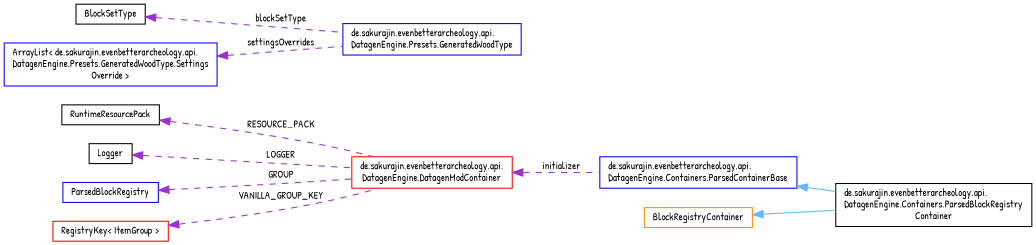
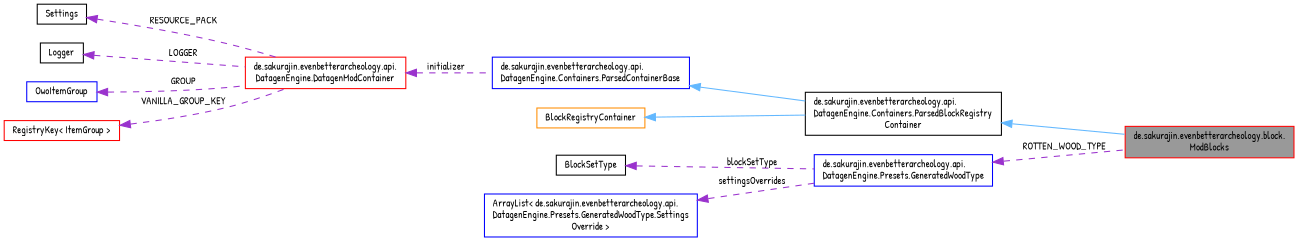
  digraph {
    fontname="Patrick Hand"
    rankdir=LR
    node [color=black fillcolor=white fontname="Patrick Hand" fontsize=10 shape=box style=filled]
    edge [color=darkorchid3 dir=back fontname="Patrick Hand" fontsize=10 labelfontname=Helvetica labelfontsize=10 style=dashed]
+   n1 [color=red fillcolor=grey60 fontcolor=black height=0.2 label="de.sakurajin.evenbetterarcheology.block.\lModBlocks" width=0.4]
    n2 [height=0.2 label="de.sakurajin.evenbetterarcheology.api.\lDatagenEngine.Containers.ParsedBlockRegistry\lContainer" width=0.4]
    n3 [color=blue height=0.2 label="de.sakurajin.evenbetterarcheology.api.\lDatagenEngine.Containers.ParsedContainerBase" width=0.4]
    n4 [color=red height=0.2 label="de.sakurajin.evenbetterarcheology.api.\lDatagenEngine.DatagenModContainer" width=0.4]
-   n5 [height=0.2 label=RuntimeResourcePack width=0.4]
+   n5 [height=0.2 label=Settings width=0.4]
    n6 [height=0.2 label=Logger width=0.4]
-   n7 [color=blue height=0.2 label=ParsedBlockRegistry width=0.4]
+   n7 [color=blue height=0.2 label=OwoItemGroup width=0.4]
    n8 [color=red height=0.2 label="RegistryKey\< ItemGroup \>" width=0.4]
    n9 [color=darkorange height=0.2 label=BlockRegistryContainer width=0.4]
    n10 [color=blue height=0.2 label="de.sakurajin.evenbetterarcheology.api.\lDatagenEngine.Presets.GeneratedWoodType" width=0.4]
    n11 [height=0.2 label=BlockSetType width=0.4]
    n12 [color=blue height=0.2 label="ArrayList\< de.sakurajin.evenbetterarcheology.api.\lDatagenEngine.Presets.GeneratedWoodType.Settings\lOverride \>" width=0.4]
+   n2 -> n1 [color=steelblue1 style=solid]
    n3 -> n2 [color=steelblue1 style=solid]
    n4 -> n3 [label=" initializer"]
    n5 -> n4 [label=" RESOURCE_PACK"]
    n6 -> n4 [label=" LOGGER"]
    n7 -> n4 [label=" GROUP"]
    n8 -> n4 [label=" VANILLA_GROUP_KEY"]
    n9 -> n2 [color=steelblue1 style=solid]
+   n10 -> n1 [label=" ROTTEN_WOOD_TYPE"]
    n11 -> n10 [label=" blockSetType"]
    n12 -> n10 [label=" settingsOverrides"]
  }
